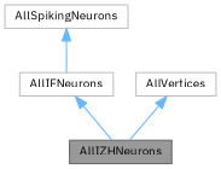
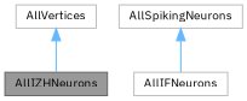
  digraph {
    fontname="IBM Plex Sans"
    node [color=grey75 fillcolor=white fontname="IBM Plex Sans" fontsize=10 shape=box style=filled]
    edge [color=steelblue1 dir=back fontname="IBM Plex Sans" fontsize=10 labelfontname=Helvetica labelfontsize=10 style=solid]
    n1 [color=gray40 fillcolor=grey60 fontcolor=black height=0.2 label=AllIZHNeurons width=0.4]
    n2 [height=0.2 label=AllIFNeurons width=0.4]
    n3 [height=0.2 label=AllSpikingNeurons width=0.4]
    n4 [height=0.2 label=AllVertices width=0.4]
-   n2 -> n1
    n3 -> n2
    n4 -> n1
  }
